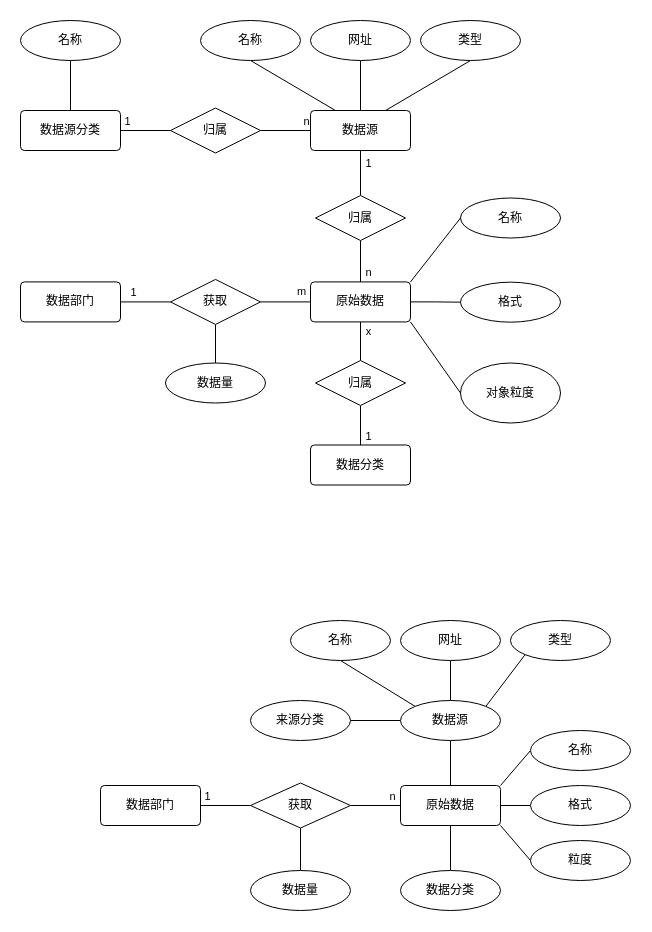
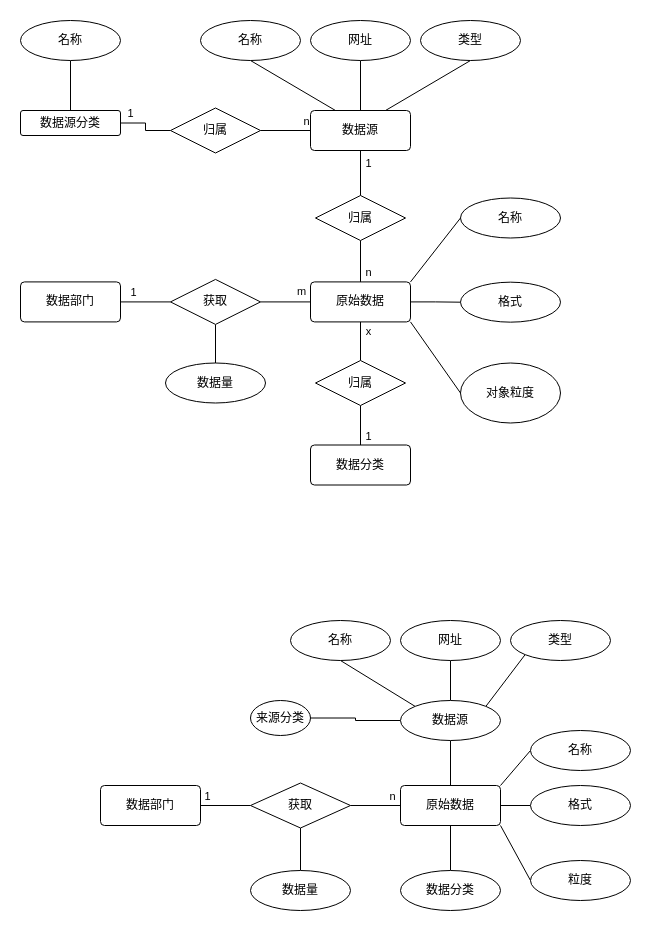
  <mxCell id="0" />
  <mxCell id="1" parent="0" />
  <mxCell id="2" style="rounded=0;orthogonalLoop=1;jettySize=auto;html=1;exitX=0.25;exitY=0;exitDx=0;exitDy=0;entryX=0.5;entryY=1;entryDx=0;entryDy=0;endArrow=none;endFill=0;" edge="1" parent="1" source="7" target="10"><mxGeometry relative="1" as="geometry" /></mxCell>
  <mxCell id="3" style="edgeStyle=orthogonalEdgeStyle;rounded=0;orthogonalLoop=1;jettySize=auto;html=1;exitX=0.5;exitY=0;exitDx=0;exitDy=0;entryX=0.5;entryY=1;entryDx=0;entryDy=0;endArrow=none;endFill=0;" edge="1" parent="1" source="7" target="9"><mxGeometry relative="1" as="geometry" /></mxCell>
  <mxCell id="4" style="rounded=0;orthogonalLoop=1;jettySize=auto;html=1;exitX=0.75;exitY=0;exitDx=0;exitDy=0;entryX=0.5;entryY=1;entryDx=0;entryDy=0;endArrow=none;endFill=0;" edge="1" parent="1" source="7" target="8"><mxGeometry relative="1" as="geometry" /></mxCell>
  <mxCell id="5" style="edgeStyle=orthogonalEdgeStyle;rounded=0;orthogonalLoop=1;jettySize=auto;html=1;exitX=0.5;exitY=1;exitDx=0;exitDy=0;entryX=0.5;entryY=0;entryDx=0;entryDy=0;endArrow=none;endFill=0;" edge="1" parent="1" source="7" target="42"><mxGeometry relative="1" as="geometry" /></mxCell>
  <mxCell id="6" value="1" style="edgeLabel;html=1;align=center;verticalAlign=middle;resizable=0;points=[];" vertex="1" connectable="0" parent="5"><mxGeometry x="-0.486" y="-2" relative="1" as="geometry"><mxPoint x="9" as="offset" /></mxGeometry></mxCell>
  <mxCell id="7" value="数据源" style="rounded=1;arcSize=10;whiteSpace=wrap;html=1;align=center;" vertex="1" parent="1"><mxGeometry x="310" y="110" width="100" height="40" as="geometry" /></mxCell>
  <mxCell id="8" value="类型" style="ellipse;whiteSpace=wrap;html=1;align=center;" vertex="1" parent="1"><mxGeometry x="420" y="20" width="100" height="40" as="geometry" /></mxCell>
  <mxCell id="9" value="网址" style="ellipse;whiteSpace=wrap;html=1;align=center;" vertex="1" parent="1"><mxGeometry x="310" y="20" width="100" height="40" as="geometry" /></mxCell>
  <mxCell id="10" value="名称" style="ellipse;whiteSpace=wrap;html=1;align=center;" vertex="1" parent="1"><mxGeometry x="200" y="20" width="100" height="40" as="geometry" /></mxCell>
  <mxCell id="11" style="edgeStyle=orthogonalEdgeStyle;rounded=0;orthogonalLoop=1;jettySize=auto;html=1;exitX=1;exitY=0.5;exitDx=0;exitDy=0;entryX=0;entryY=0.5;entryDx=0;entryDy=0;endArrow=none;endFill=0;" edge="1" parent="1" source="14" target="17"><mxGeometry relative="1" as="geometry" /></mxCell>
  <mxCell id="12" value="1" style="edgeLabel;html=1;align=center;verticalAlign=middle;resizable=0;points=[];" vertex="1" connectable="0" parent="11"><mxGeometry x="-0.201" y="3" relative="1" as="geometry"><mxPoint x="-14" y="-7" as="offset" /></mxGeometry></mxCell>
  <mxCell id="13" style="rounded=0;orthogonalLoop=1;jettySize=auto;html=1;exitX=0.5;exitY=0;exitDx=0;exitDy=0;endArrow=none;endFill=0;" edge="1" parent="1" source="14" target="39"><mxGeometry relative="1" as="geometry" /></mxCell>
- <mxCell id="14" value="数据源分类" style="rounded=1;arcSize=10;whiteSpace=wrap;html=1;align=center;" vertex="1" parent="1"><mxGeometry x="20" y="110" width="100" height="40" as="geometry" /></mxCell>
+ <mxCell id="14" value="数据源分类" style="rounded=1;arcSize=10;whiteSpace=wrap;html=1;align=center;" vertex="1" parent="1"><mxGeometry x="20" y="110" width="100" height="25" as="geometry" /></mxCell>
  <mxCell id="15" style="edgeStyle=orthogonalEdgeStyle;rounded=0;orthogonalLoop=1;jettySize=auto;html=1;exitX=1;exitY=0.5;exitDx=0;exitDy=0;entryX=0;entryY=0.5;entryDx=0;entryDy=0;endArrow=none;endFill=0;" edge="1" parent="1" source="17" target="7"><mxGeometry relative="1" as="geometry" /></mxCell>
  <mxCell id="16" value="n" style="edgeLabel;html=1;align=center;verticalAlign=middle;resizable=0;points=[];" vertex="1" connectable="0" parent="15"><mxGeometry x="0.234" y="3" relative="1" as="geometry"><mxPoint x="14" y="-7" as="offset" /></mxGeometry></mxCell>
  <mxCell id="17" value="归属" style="shape=rhombus;perimeter=rhombusPerimeter;whiteSpace=wrap;html=1;align=center;" vertex="1" parent="1"><mxGeometry x="170" y="107.5" width="90" height="45" as="geometry" /></mxCell>
  <mxCell id="18" style="edgeStyle=orthogonalEdgeStyle;rounded=0;orthogonalLoop=1;jettySize=auto;html=1;exitX=1;exitY=0.5;exitDx=0;exitDy=0;entryX=0;entryY=0.5;entryDx=0;entryDy=0;endArrow=none;endFill=0;" edge="1" parent="1" source="21" target="30"><mxGeometry relative="1" as="geometry" /></mxCell>
  <mxCell id="19" value="1" style="edgeLabel;html=1;align=center;verticalAlign=middle;resizable=0;points=[];" vertex="1" connectable="0" parent="18"><mxGeometry x="-0.538" y="3" relative="1" as="geometry"><mxPoint y="-7" as="offset" /></mxGeometry></mxCell>
  <mxCell id="20" value="m" style="edgeLabel;html=1;align=center;verticalAlign=middle;resizable=0;points=[];" vertex="1" connectable="0" parent="18"><mxGeometry x="0.629" y="2" relative="1" as="geometry"><mxPoint x="139" y="-9" as="offset" /></mxGeometry></mxCell>
  <mxCell id="21" value="数据部门" style="rounded=1;arcSize=10;whiteSpace=wrap;html=1;align=center;" vertex="1" parent="1"><mxGeometry x="20" y="281.42" width="100" height="40" as="geometry" /></mxCell>
  <mxCell id="22" style="edgeStyle=orthogonalEdgeStyle;rounded=0;orthogonalLoop=1;jettySize=auto;html=1;exitX=0.5;exitY=1;exitDx=0;exitDy=0;entryX=0.5;entryY=0;entryDx=0;entryDy=0;endArrow=none;endFill=0;" edge="1" parent="1" source="27" target="35"><mxGeometry relative="1" as="geometry" /></mxCell>
  <mxCell id="23" value="x" style="edgeLabel;html=1;align=center;verticalAlign=middle;resizable=0;points=[];" vertex="1" connectable="0" parent="22"><mxGeometry x="-0.293" y="2" relative="1" as="geometry"><mxPoint x="5" y="-5" as="offset" /></mxGeometry></mxCell>
  <mxCell id="24" style="rounded=0;orthogonalLoop=1;jettySize=auto;html=1;exitX=1;exitY=1;exitDx=0;exitDy=0;entryX=0;entryY=0.5;entryDx=0;entryDy=0;endArrow=none;endFill=0;" edge="1" parent="1" source="27" target="38"><mxGeometry relative="1" as="geometry" /></mxCell>
  <mxCell id="25" style="edgeStyle=orthogonalEdgeStyle;rounded=0;orthogonalLoop=1;jettySize=auto;html=1;exitX=1;exitY=0.5;exitDx=0;exitDy=0;endArrow=none;endFill=0;" edge="1" parent="1" source="27" target="37"><mxGeometry relative="1" as="geometry" /></mxCell>
  <mxCell id="26" style="rounded=0;orthogonalLoop=1;jettySize=auto;html=1;exitX=1;exitY=0;exitDx=0;exitDy=0;entryX=0;entryY=0.5;entryDx=0;entryDy=0;endArrow=none;endFill=0;" edge="1" parent="1" source="27" target="36"><mxGeometry relative="1" as="geometry" /></mxCell>
  <mxCell id="27" value="原始数据" style="rounded=1;arcSize=10;whiteSpace=wrap;html=1;align=center;" vertex="1" parent="1"><mxGeometry x="310" y="281.42" width="100" height="40" as="geometry" /></mxCell>
  <mxCell id="28" style="edgeStyle=orthogonalEdgeStyle;rounded=0;orthogonalLoop=1;jettySize=auto;html=1;exitX=1;exitY=0.5;exitDx=0;exitDy=0;entryX=0;entryY=0.5;entryDx=0;entryDy=0;endArrow=none;endFill=0;" edge="1" parent="1" source="30" target="27"><mxGeometry relative="1" as="geometry" /></mxCell>
  <mxCell id="29" style="rounded=0;orthogonalLoop=1;jettySize=auto;html=1;exitX=0.5;exitY=1;exitDx=0;exitDy=0;endArrow=none;endFill=0;" edge="1" parent="1" source="30" target="31"><mxGeometry relative="1" as="geometry" /></mxCell>
  <mxCell id="30" value="获取" style="shape=rhombus;perimeter=rhombusPerimeter;whiteSpace=wrap;html=1;align=center;" vertex="1" parent="1"><mxGeometry x="170" y="278.92" width="90" height="45" as="geometry" /></mxCell>
  <mxCell id="31" value="数据量" style="ellipse;whiteSpace=wrap;html=1;align=center;" vertex="1" parent="1"><mxGeometry x="165" y="362.5" width="100" height="40" as="geometry" /></mxCell>
  <mxCell id="32" value="数据分类" style="rounded=1;arcSize=10;whiteSpace=wrap;html=1;align=center;" vertex="1" parent="1"><mxGeometry x="310" y="444.5" width="100" height="40" as="geometry" /></mxCell>
  <mxCell id="33" style="edgeStyle=orthogonalEdgeStyle;rounded=0;orthogonalLoop=1;jettySize=auto;html=1;exitX=0.5;exitY=1;exitDx=0;exitDy=0;entryX=0.5;entryY=0;entryDx=0;entryDy=0;endArrow=none;endFill=0;" edge="1" parent="1" source="35" target="32"><mxGeometry relative="1" as="geometry" /></mxCell>
  <mxCell id="34" value="1" style="edgeLabel;html=1;align=center;verticalAlign=middle;resizable=0;points=[];" vertex="1" connectable="0" parent="33"><mxGeometry x="0.506" relative="1" as="geometry"><mxPoint x="7" as="offset" /></mxGeometry></mxCell>
  <mxCell id="35" value="归属" style="shape=rhombus;perimeter=rhombusPerimeter;whiteSpace=wrap;html=1;align=center;" vertex="1" parent="1"><mxGeometry x="315" y="360" width="90" height="45" as="geometry" /></mxCell>
  <mxCell id="36" value="名称" style="ellipse;whiteSpace=wrap;html=1;align=center;" vertex="1" parent="1"><mxGeometry x="460" y="197.5" width="100" height="40" as="geometry" /></mxCell>
  <mxCell id="37" value="格式" style="ellipse;whiteSpace=wrap;html=1;align=center;" vertex="1" parent="1"><mxGeometry x="460" y="281.67" width="100" height="40" as="geometry" /></mxCell>
  <mxCell id="38" value="对象粒度" style="ellipse;whiteSpace=wrap;html=1;align=center;" vertex="1" parent="1"><mxGeometry x="460" y="362.5" width="100" height="60" as="geometry" /></mxCell>
  <mxCell id="39" value="名称" style="ellipse;whiteSpace=wrap;html=1;align=center;" vertex="1" parent="1"><mxGeometry x="20" y="20" width="100" height="40" as="geometry" /></mxCell>
  <mxCell id="40" style="edgeStyle=orthogonalEdgeStyle;rounded=0;orthogonalLoop=1;jettySize=auto;html=1;exitX=0.5;exitY=1;exitDx=0;exitDy=0;entryX=0.5;entryY=0;entryDx=0;entryDy=0;endArrow=none;endFill=0;" edge="1" parent="1" source="42" target="27"><mxGeometry relative="1" as="geometry" /></mxCell>
  <mxCell id="41" value="n" style="edgeLabel;html=1;align=center;verticalAlign=middle;resizable=0;points=[];" vertex="1" connectable="0" parent="40"><mxGeometry x="0.337" y="1" relative="1" as="geometry"><mxPoint x="6" y="3" as="offset" /></mxGeometry></mxCell>
  <mxCell id="42" value="归属" style="shape=rhombus;perimeter=rhombusPerimeter;whiteSpace=wrap;html=1;align=center;" vertex="1" parent="1"><mxGeometry x="315" y="195" width="90" height="45" as="geometry" /></mxCell>
  <mxCell id="43" style="edgeStyle=orthogonalEdgeStyle;rounded=0;orthogonalLoop=1;jettySize=auto;html=1;exitX=1;exitY=0.5;exitDx=0;exitDy=0;entryX=0;entryY=0.5;entryDx=0;entryDy=0;endArrow=none;endFill=0;" edge="1" parent="1" source="45" target="55"><mxGeometry relative="1" as="geometry" /></mxCell>
  <mxCell id="44" value="1" style="edgeLabel;html=1;align=center;verticalAlign=middle;resizable=0;points=[];" vertex="1" connectable="0" parent="43"><mxGeometry x="-0.622" y="2" relative="1" as="geometry"><mxPoint x="-3" y="-8" as="offset" /></mxGeometry></mxCell>
  <mxCell id="45" value="数据部门" style="rounded=1;arcSize=10;whiteSpace=wrap;html=1;align=center;" vertex="1" parent="1"><mxGeometry x="100" y="785" width="100" height="40" as="geometry" /></mxCell>
  <mxCell id="46" style="edgeStyle=orthogonalEdgeStyle;rounded=0;orthogonalLoop=1;jettySize=auto;html=1;exitX=0.5;exitY=0;exitDx=0;exitDy=0;entryX=0.5;entryY=1;entryDx=0;entryDy=0;endArrow=none;endFill=0;" edge="1" parent="1" source="51" target="62"><mxGeometry relative="1" as="geometry" /></mxCell>
  <mxCell id="47" style="edgeStyle=orthogonalEdgeStyle;rounded=0;orthogonalLoop=1;jettySize=auto;html=1;exitX=0.5;exitY=1;exitDx=0;exitDy=0;entryX=0.5;entryY=0;entryDx=0;entryDy=0;endArrow=none;endFill=0;" edge="1" parent="1" source="51" target="64"><mxGeometry relative="1" as="geometry" /></mxCell>
  <mxCell id="48" style="rounded=0;orthogonalLoop=1;jettySize=auto;html=1;exitX=1;exitY=0;exitDx=0;exitDy=0;entryX=0;entryY=0.5;entryDx=0;entryDy=0;endArrow=none;endFill=0;" edge="1" parent="1" source="51" target="56"><mxGeometry relative="1" as="geometry" /></mxCell>
  <mxCell id="49" style="rounded=0;orthogonalLoop=1;jettySize=auto;html=1;exitX=1;exitY=0.5;exitDx=0;exitDy=0;entryX=0;entryY=0.5;entryDx=0;entryDy=0;endArrow=none;endFill=0;" edge="1" parent="1" source="51" target="65"><mxGeometry relative="1" as="geometry" /></mxCell>
  <mxCell id="50" style="rounded=0;orthogonalLoop=1;jettySize=auto;html=1;exitX=1;exitY=1;exitDx=0;exitDy=0;entryX=0;entryY=0.5;entryDx=0;entryDy=0;endArrow=none;endFill=0;" edge="1" parent="1" source="51" target="66"><mxGeometry relative="1" as="geometry" /></mxCell>
  <mxCell id="51" value="原始数据" style="rounded=1;arcSize=10;whiteSpace=wrap;html=1;align=center;" vertex="1" parent="1"><mxGeometry x="400" y="785" width="100" height="40" as="geometry" /></mxCell>
  <mxCell id="52" style="edgeStyle=orthogonalEdgeStyle;rounded=0;orthogonalLoop=1;jettySize=auto;html=1;exitX=1;exitY=0.5;exitDx=0;exitDy=0;entryX=0;entryY=0.5;entryDx=0;entryDy=0;endArrow=none;endFill=0;" edge="1" parent="1" source="55" target="51"><mxGeometry relative="1" as="geometry" /></mxCell>
  <mxCell id="53" value="n" style="edgeLabel;html=1;align=center;verticalAlign=middle;resizable=0;points=[];" vertex="1" connectable="0" parent="52"><mxGeometry x="0.611" y="3" relative="1" as="geometry"><mxPoint x="1" y="-7" as="offset" /></mxGeometry></mxCell>
  <mxCell id="54" style="edgeStyle=orthogonalEdgeStyle;rounded=0;orthogonalLoop=1;jettySize=auto;html=1;exitX=0.5;exitY=1;exitDx=0;exitDy=0;endArrow=none;endFill=0;" edge="1" parent="1" source="55" target="57"><mxGeometry relative="1" as="geometry" /></mxCell>
  <mxCell id="55" value="获取" style="shape=rhombus;perimeter=rhombusPerimeter;whiteSpace=wrap;html=1;align=center;" vertex="1" parent="1"><mxGeometry x="250" y="782.5" width="100" height="45" as="geometry" /></mxCell>
  <mxCell id="56" value="名称" style="ellipse;whiteSpace=wrap;html=1;align=center;" vertex="1" parent="1"><mxGeometry x="530" y="730" width="100" height="40" as="geometry" /></mxCell>
  <mxCell id="57" value="数据量" style="ellipse;whiteSpace=wrap;html=1;align=center;" vertex="1" parent="1"><mxGeometry x="250" y="870" width="100" height="40" as="geometry" /></mxCell>
  <mxCell id="58" style="rounded=0;orthogonalLoop=1;jettySize=auto;html=1;exitX=1;exitY=0;exitDx=0;exitDy=0;entryX=0;entryY=1;entryDx=0;entryDy=0;endArrow=none;endFill=0;" edge="1" parent="1" source="62" target="63"><mxGeometry relative="1" as="geometry" /></mxCell>
  <mxCell id="59" style="edgeStyle=orthogonalEdgeStyle;rounded=0;orthogonalLoop=1;jettySize=auto;html=1;exitX=0;exitY=0.5;exitDx=0;exitDy=0;entryX=1;entryY=0.5;entryDx=0;entryDy=0;endArrow=none;endFill=0;" edge="1" parent="1" source="62" target="67"><mxGeometry relative="1" as="geometry" /></mxCell>
  <mxCell id="60" style="edgeStyle=orthogonalEdgeStyle;rounded=0;orthogonalLoop=1;jettySize=auto;html=1;exitX=0.5;exitY=0;exitDx=0;exitDy=0;entryX=0.5;entryY=1;entryDx=0;entryDy=0;endArrow=none;endFill=0;" edge="1" parent="1" source="62" target="68"><mxGeometry relative="1" as="geometry" /></mxCell>
  <mxCell id="61" style="rounded=0;orthogonalLoop=1;jettySize=auto;html=1;exitX=0;exitY=0;exitDx=0;exitDy=0;entryX=0.5;entryY=1;entryDx=0;entryDy=0;endArrow=none;endFill=0;" edge="1" parent="1" source="62" target="69"><mxGeometry relative="1" as="geometry" /></mxCell>
  <mxCell id="62" value="数据源" style="ellipse;whiteSpace=wrap;html=1;align=center;" vertex="1" parent="1"><mxGeometry x="400" y="700" width="100" height="40" as="geometry" /></mxCell>
  <mxCell id="63" value="类型" style="ellipse;whiteSpace=wrap;html=1;align=center;" vertex="1" parent="1"><mxGeometry x="510" y="620" width="100" height="40" as="geometry" /></mxCell>
  <mxCell id="64" value="数据分类" style="ellipse;whiteSpace=wrap;html=1;align=center;" vertex="1" parent="1"><mxGeometry x="400" y="870" width="100" height="40" as="geometry" /></mxCell>
  <mxCell id="65" value="格式" style="ellipse;whiteSpace=wrap;html=1;align=center;" vertex="1" parent="1"><mxGeometry x="530" y="785" width="100" height="40" as="geometry" /></mxCell>
- <mxCell id="66" value="粒度" style="ellipse;whiteSpace=wrap;html=1;align=center;" vertex="1" parent="1"><mxGeometry x="530" y="840" width="100" height="40" as="geometry" /></mxCell>
- <mxCell id="67" value="来源分类" style="ellipse;whiteSpace=wrap;html=1;align=center;" vertex="1" parent="1"><mxGeometry x="250" y="700" width="100" height="40" as="geometry" /></mxCell>
+ <mxCell id="66" value="粒度" style="ellipse;whiteSpace=wrap;html=1;align=center;" vertex="1" parent="1"><mxGeometry x="530" y="860" width="100" height="40" as="geometry" /></mxCell>
+ <mxCell id="67" value="来源分类" style="ellipse;whiteSpace=wrap;html=1;align=center;" vertex="1" parent="1"><mxGeometry x="250" y="700" width="60" height="35" as="geometry" /></mxCell>
  <mxCell id="68" value="网址" style="ellipse;whiteSpace=wrap;html=1;align=center;" vertex="1" parent="1"><mxGeometry x="400" y="620" width="100" height="40" as="geometry" /></mxCell>
  <mxCell id="69" value="名称" style="ellipse;whiteSpace=wrap;html=1;align=center;" vertex="1" parent="1"><mxGeometry x="290" y="620" width="100" height="40" as="geometry" /></mxCell>
